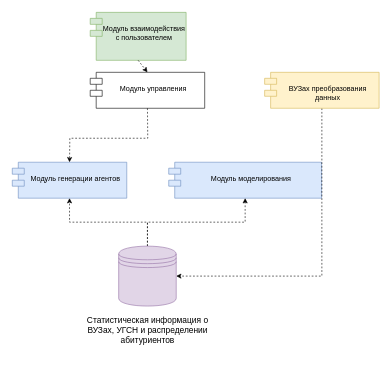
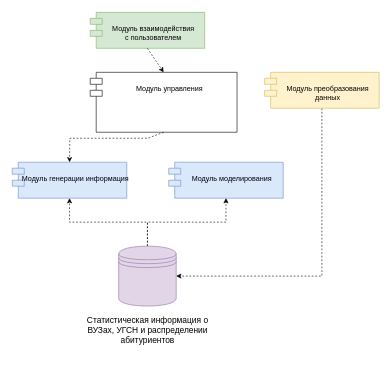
  <mxCell id="0" />
  <mxCell id="1" parent="0" />
- <mxCell id="2" value="&#10;Модуль взаимодействия&#10;с пользователем" style="shape=module;align=left;spacingLeft=20;align=center;verticalAlign=top;fillColor=#d5e8d4;strokeColor=#82b366;" vertex="1" parent="1"><mxGeometry x="150" y="20" width="160" height="80" as="geometry" /></mxCell>
- <mxCell id="3" value="&#10;Модуль управления" style="shape=module;align=left;spacingLeft=20;align=center;verticalAlign=top;" vertex="1" parent="1"><mxGeometry x="150" y="120" width="191" height="60" as="geometry" /></mxCell>
- <mxCell id="4" value="&#10;Модуль генерации агентов" style="shape=module;align=left;spacingLeft=20;align=center;verticalAlign=top;fillColor=#dae8fc;strokeColor=#6c8ebf;" vertex="1" parent="1"><mxGeometry x="20" y="270" width="191" height="60" as="geometry" /></mxCell>
- <mxCell id="5" value="&#10;Модуль моделирования" style="shape=module;align=left;spacingLeft=20;align=center;verticalAlign=top;fillColor=#dae8fc;strokeColor=#6c8ebf;" vertex="1" parent="1"><mxGeometry x="281" y="270" width="255" height="60" as="geometry" /></mxCell>
+ <mxCell id="2" value="&#10;Модуль взаимодействия&#10;с пользователем" style="shape=module;align=left;spacingLeft=20;align=center;verticalAlign=top;fillColor=#d5e8d4;strokeColor=#82b366;" vertex="1" parent="1"><mxGeometry x="150" y="20" width="191" height="60" as="geometry" /></mxCell>
+ <mxCell id="3" value="&#10;Модуль управления" style="shape=module;align=left;spacingLeft=20;align=center;verticalAlign=top;" vertex="1" parent="1"><mxGeometry x="150" y="120" width="245" height="100" as="geometry" /></mxCell>
+ <mxCell id="4" value="&#10;Модуль генерации информация" style="shape=module;align=left;spacingLeft=20;align=center;verticalAlign=top;fillColor=#dae8fc;strokeColor=#6c8ebf;" vertex="1" parent="1"><mxGeometry x="20" y="270" width="191" height="60" as="geometry" /></mxCell>
+ <mxCell id="5" value="&#10;Модуль моделирования" style="shape=module;align=left;spacingLeft=20;align=center;verticalAlign=top;fillColor=#dae8fc;strokeColor=#6c8ebf;" vertex="1" parent="1"><mxGeometry x="281" y="270" width="191" height="60" as="geometry" /></mxCell>
  <mxCell id="6" style="edgeStyle=orthogonalEdgeStyle;rounded=0;orthogonalLoop=1;jettySize=auto;html=1;exitX=0.5;exitY=1;exitDx=0;exitDy=0;entryX=1;entryY=0.5;entryDx=0;entryDy=0;dashed=1;fontSize=14;" edge="1" parent="1" source="7" target="12"><mxGeometry relative="1" as="geometry" /></mxCell>
- <mxCell id="7" value="&#10;ВУЗах преобразования&#10;данных" style="shape=module;align=left;spacingLeft=20;align=center;verticalAlign=top;fillColor=#fff2cc;strokeColor=#d6b656;" vertex="1" parent="1"><mxGeometry x="441" y="120" width="191" height="60" as="geometry" /></mxCell>
+ <mxCell id="7" value="&#10;Модуль преобразования&#10;данных" style="shape=module;align=left;spacingLeft=20;align=center;verticalAlign=top;fillColor=#fff2cc;strokeColor=#d6b656;" vertex="1" parent="1"><mxGeometry x="441" y="120" width="191" height="60" as="geometry" /></mxCell>
  <mxCell id="8" value="" style="endArrow=classic;html=1;rounded=0;exitX=0.5;exitY=1;exitDx=0;exitDy=0;entryX=0.5;entryY=0;entryDx=0;entryDy=0;dashed=1;" edge="1" parent="1" source="2" target="3"><mxGeometry width="50" height="50" relative="1" as="geometry"><mxPoint x="291" y="210" as="sourcePoint" /><mxPoint x="341" y="160" as="targetPoint" /></mxGeometry></mxCell>
  <mxCell id="9" value="" style="endArrow=classic;html=1;rounded=0;dashed=1;exitX=0.5;exitY=1;exitDx=0;exitDy=0;entryX=0.5;entryY=0;entryDx=0;entryDy=0;" edge="1" parent="1" source="3" target="4"><mxGeometry width="50" height="50" relative="1" as="geometry"><mxPoint x="291" y="210" as="sourcePoint" /><mxPoint x="341" y="160" as="targetPoint" /><Array as="points"><mxPoint x="246" y="230" /><mxPoint x="116" y="230" /></Array></mxGeometry></mxCell>
  <mxCell id="10" style="edgeStyle=orthogonalEdgeStyle;rounded=0;orthogonalLoop=1;jettySize=auto;html=1;exitX=0.5;exitY=0;exitDx=0;exitDy=0;entryX=0.5;entryY=1;entryDx=0;entryDy=0;dashed=1;fontSize=14;" edge="1" parent="1" source="12" target="4"><mxGeometry relative="1" as="geometry" /></mxCell>
  <mxCell id="11" style="edgeStyle=orthogonalEdgeStyle;rounded=0;orthogonalLoop=1;jettySize=auto;html=1;exitX=0.5;exitY=0;exitDx=0;exitDy=0;entryX=0.5;entryY=1;entryDx=0;entryDy=0;dashed=1;fontSize=14;" edge="1" parent="1" source="12" target="5"><mxGeometry relative="1" as="geometry" /></mxCell>
  <mxCell id="12" value="" style="shape=datastore;whiteSpace=wrap;html=1;fillColor=#e1d5e7;strokeColor=#9673a6;" vertex="1" parent="1"><mxGeometry x="197.5" y="410" width="96" height="100" as="geometry" /></mxCell>
  <mxCell id="13" value="&lt;font style=&quot;font-size: 14px;&quot;&gt;Статистическая информация о ВУЗах, УГСН и распределении абитуриентов&lt;/font&gt;" style="text;html=1;strokeColor=none;fillColor=none;align=center;verticalAlign=middle;whiteSpace=wrap;rounded=0;" vertex="1" parent="1"><mxGeometry x="130.5" y="510" width="230" height="80" as="geometry" /></mxCell>
